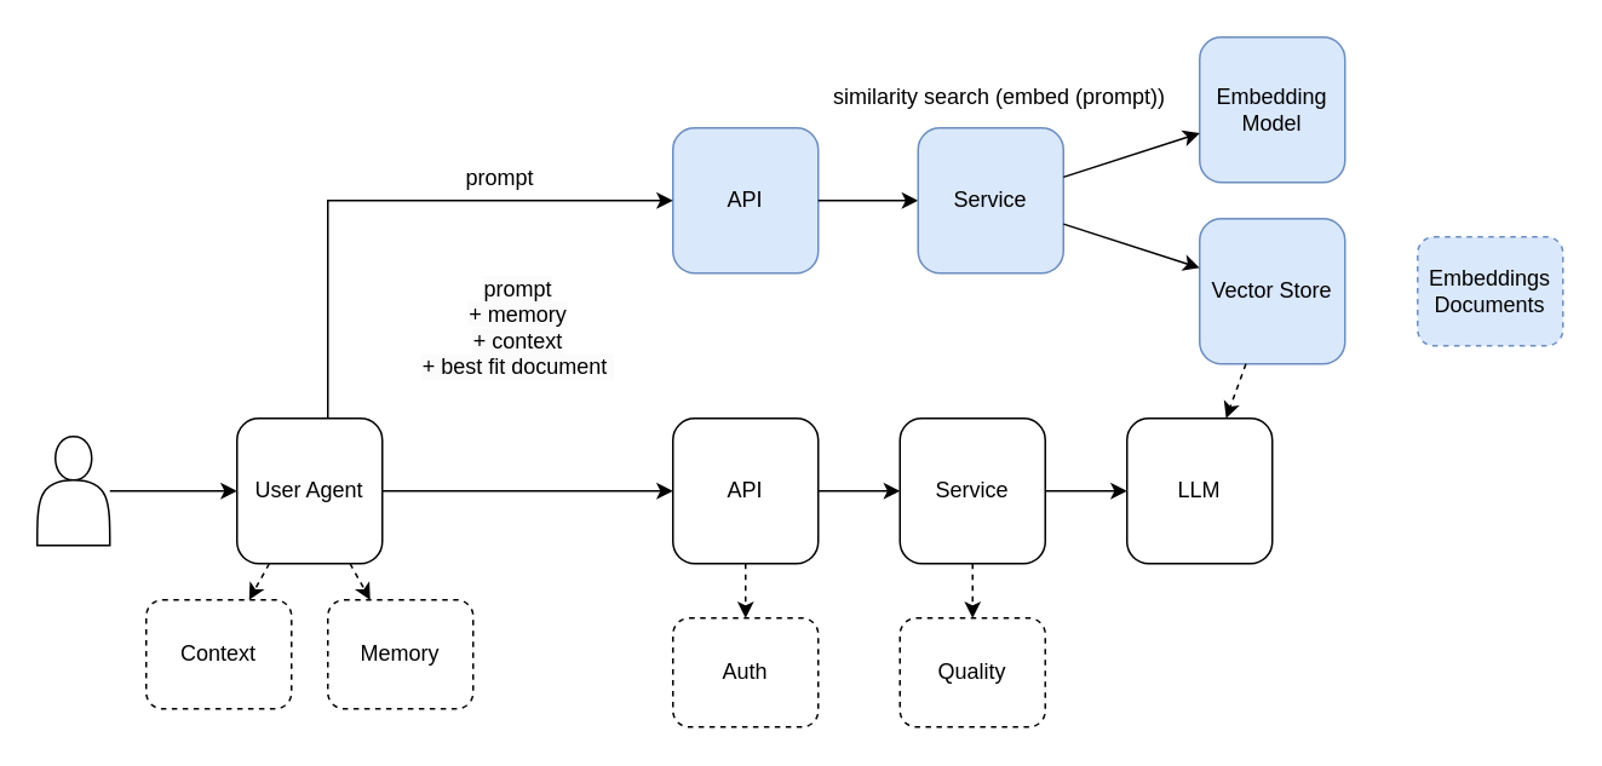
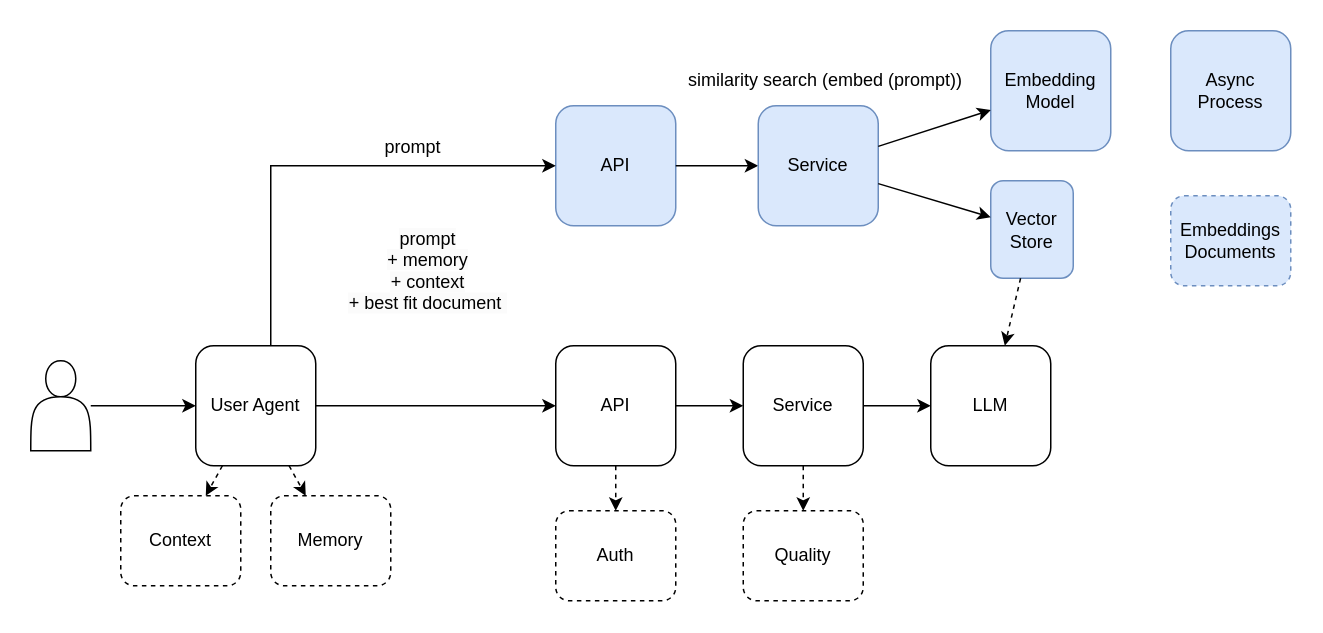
  <mxCell id="0" />
  <mxCell id="1" parent="0" />
  <mxCell id="2" value="" style="shape=actor;whiteSpace=wrap;html=1;" parent="1" vertex="1"><mxGeometry x="20" y="240" width="40" height="60" as="geometry" /></mxCell>
  <mxCell id="3" value="User Agent" style="rounded=1;whiteSpace=wrap;html=1;" parent="1" vertex="1"><mxGeometry x="130" y="230" width="80" height="80" as="geometry" /></mxCell>
  <mxCell id="4" value="API" style="rounded=1;whiteSpace=wrap;html=1;" parent="1" vertex="1"><mxGeometry x="370" y="230" width="80" height="80" as="geometry" /></mxCell>
  <mxCell id="5" value="LLM" style="rounded=1;whiteSpace=wrap;html=1;" parent="1" vertex="1"><mxGeometry x="620" y="230" width="80" height="80" as="geometry" /></mxCell>
  <mxCell id="6" value="Service" style="rounded=1;whiteSpace=wrap;html=1;" parent="1" vertex="1"><mxGeometry x="495" y="230" width="80" height="80" as="geometry" /></mxCell>
  <mxCell id="7" value="" style="endArrow=classic;html=1;rounded=0;" parent="1" source="2" target="3" edge="1"><mxGeometry width="50" height="50" relative="1" as="geometry"><mxPoint x="340" y="330" as="sourcePoint" /><mxPoint x="390" y="280" as="targetPoint" /></mxGeometry></mxCell>
  <mxCell id="8" value="" style="endArrow=classic;html=1;rounded=0;" parent="1" source="3" target="4" edge="1"><mxGeometry width="50" height="50" relative="1" as="geometry"><mxPoint x="140" y="280" as="sourcePoint" /><mxPoint x="180" y="280" as="targetPoint" /></mxGeometry></mxCell>
  <mxCell id="9" value="" style="endArrow=classic;html=1;rounded=0;" parent="1" source="4" target="6" edge="1"><mxGeometry width="50" height="50" relative="1" as="geometry"><mxPoint x="340" y="280" as="sourcePoint" /><mxPoint x="380" y="280" as="targetPoint" /></mxGeometry></mxCell>
  <mxCell id="10" value="" style="endArrow=classic;html=1;rounded=0;" parent="1" source="6" target="5" edge="1"><mxGeometry width="50" height="50" relative="1" as="geometry"><mxPoint x="460" y="280" as="sourcePoint" /><mxPoint x="505" y="280" as="targetPoint" /></mxGeometry></mxCell>
  <mxCell id="11" value="Memory" style="rounded=1;whiteSpace=wrap;html=1;dashed=1;" parent="1" vertex="1"><mxGeometry x="180" y="330" width="80" height="60" as="geometry" /></mxCell>
  <mxCell id="12" value="" style="endArrow=classic;html=1;rounded=0;entryX=0.5;entryY=0;entryDx=0;entryDy=0;strokeColor=none;" parent="1" source="3" target="11" edge="1"><mxGeometry width="50" height="50" relative="1" as="geometry"><mxPoint x="100" y="280" as="sourcePoint" /><mxPoint x="140" y="280" as="targetPoint" /></mxGeometry></mxCell>
  <mxCell id="13" value="" style="endArrow=classic;html=1;rounded=0;dashed=1;" parent="1" source="3" target="11" edge="1"><mxGeometry width="50" height="50" relative="1" as="geometry"><mxPoint x="100" y="280" as="sourcePoint" /><mxPoint x="140" y="280" as="targetPoint" /></mxGeometry></mxCell>
  <mxCell id="14" value="Auth" style="rounded=1;whiteSpace=wrap;html=1;dashed=1;" parent="1" vertex="1"><mxGeometry x="370" y="340" width="80" height="60" as="geometry" /></mxCell>
  <mxCell id="15" value="" style="endArrow=classic;html=1;rounded=0;dashed=1;" parent="1" source="4" target="14" edge="1"><mxGeometry width="50" height="50" relative="1" as="geometry"><mxPoint x="406.667" y="290" as="sourcePoint" /><mxPoint x="380" y="280" as="targetPoint" /></mxGeometry></mxCell>
  <mxCell id="16" value="Quality" style="rounded=1;whiteSpace=wrap;html=1;dashed=1;" parent="1" vertex="1"><mxGeometry x="495" y="340" width="80" height="60" as="geometry" /></mxCell>
  <mxCell id="17" value="" style="endArrow=classic;html=1;rounded=0;dashed=1;" parent="1" source="6" target="16" edge="1"><mxGeometry width="50" height="50" relative="1" as="geometry"><mxPoint x="500.001" y="280" as="sourcePoint" /><mxPoint x="516.43" y="290" as="targetPoint" /></mxGeometry></mxCell>
  <mxCell id="18" value="Context" style="rounded=1;whiteSpace=wrap;html=1;dashed=1;" parent="1" vertex="1"><mxGeometry x="80" y="330" width="80" height="60" as="geometry" /></mxCell>
  <mxCell id="19" value="" style="endArrow=classic;html=1;rounded=0;dashed=1;" parent="1" source="3" target="18" edge="1"><mxGeometry width="50" height="50" relative="1" as="geometry"><mxPoint x="180" y="320" as="sourcePoint" /><mxPoint x="180" y="400" as="targetPoint" /></mxGeometry></mxCell>
  <mxCell id="20" value="API" style="rounded=1;whiteSpace=wrap;html=1;fillColor=#dae8fc;strokeColor=#6c8ebf;" parent="1" vertex="1"><mxGeometry x="370" y="70" width="80" height="80" as="geometry" /></mxCell>
  <mxCell id="21" value="" style="endArrow=classic;html=1;rounded=0;edgeStyle=orthogonalEdgeStyle;" parent="1" source="3" target="20" edge="1"><mxGeometry width="50" height="50" relative="1" as="geometry"><mxPoint x="220" y="280" as="sourcePoint" /><mxPoint x="380" y="280" as="targetPoint" /><Array as="points"><mxPoint x="180" y="110" /></Array></mxGeometry></mxCell>
- <mxCell id="22" value="Vector Store" style="rounded=1;whiteSpace=wrap;html=1;fillColor=#dae8fc;strokeColor=#6c8ebf;" parent="1" vertex="1"><mxGeometry x="660" y="120" width="80" height="80" as="geometry" /></mxCell>
+ <mxCell id="22" value="Vector Store" style="rounded=1;whiteSpace=wrap;html=1;fillColor=#dae8fc;strokeColor=#6c8ebf;" parent="1" vertex="1"><mxGeometry x="660" y="120" width="55" height="65" as="geometry" /></mxCell>
  <mxCell id="23" value="Embeddings Documents" style="rounded=1;whiteSpace=wrap;html=1;dashed=1;fillColor=#dae8fc;strokeColor=#6c8ebf;" parent="1" vertex="1"><mxGeometry x="780" y="130" width="80" height="60" as="geometry" /></mxCell>
  <mxCell id="24" value="" style="endArrow=classic;html=1;rounded=0;dashed=1;" parent="1" source="22" target="5" edge="1"><mxGeometry width="50" height="50" relative="1" as="geometry"><mxPoint x="665" y="-10" as="sourcePoint" /><mxPoint x="665" y="20" as="targetPoint" /></mxGeometry></mxCell>
  <mxCell id="25" value="" style="endArrow=classic;html=1;rounded=0;exitX=1;exitY=0.5;exitDx=0;exitDy=0;entryX=0;entryY=0.5;entryDx=0;entryDy=0;" parent="1" source="20" target="28" edge="1"><mxGeometry width="50" height="50" relative="1" as="geometry"><mxPoint x="460" y="245" as="sourcePoint" /><mxPoint x="480" y="145" as="targetPoint" /></mxGeometry></mxCell>
  <mxCell id="26" value="&lt;span style=&quot;background-color: rgb(251, 251, 251);&quot;&gt;prompt&lt;/span&gt;&lt;br style=&quot;background-color: rgb(251, 251, 251);&quot;&gt;&lt;span style=&quot;background-color: rgb(251, 251, 251);&quot;&gt;+ memory&lt;/span&gt;&lt;br style=&quot;background-color: rgb(251, 251, 251);&quot;&gt;&lt;span style=&quot;background-color: rgb(251, 251, 251);&quot;&gt;+ context&lt;br&gt;+ best fit document&amp;nbsp;&lt;/span&gt;" style="text;html=1;align=center;verticalAlign=middle;whiteSpace=wrap;rounded=0;" parent="1" vertex="1"><mxGeometry x="210" y="165" width="150" height="30" as="geometry" /></mxCell>
  <mxCell id="27" value="prompt" style="text;html=1;align=center;verticalAlign=middle;whiteSpace=wrap;rounded=0;" parent="1" vertex="1"><mxGeometry x="200" y="85" width="150" height="25" as="geometry" /></mxCell>
  <mxCell id="28" value="Service" style="rounded=1;whiteSpace=wrap;html=1;fillColor=#dae8fc;strokeColor=#6c8ebf;" parent="1" vertex="1"><mxGeometry x="505" y="70" width="80" height="80" as="geometry" /></mxCell>
  <mxCell id="29" value="Embedding Model" style="rounded=1;whiteSpace=wrap;html=1;fillColor=#dae8fc;strokeColor=#6c8ebf;" parent="1" vertex="1"><mxGeometry x="660" y="20" width="80" height="80" as="geometry" /></mxCell>
  <mxCell id="30" value="" style="endArrow=classic;html=1;rounded=0;" parent="1" source="28" target="29" edge="1"><mxGeometry width="50" height="50" relative="1" as="geometry"><mxPoint x="460" y="120" as="sourcePoint" /><mxPoint x="515" y="120" as="targetPoint" /></mxGeometry></mxCell>
  <mxCell id="31" value="" style="endArrow=classic;html=1;rounded=0;" parent="1" source="28" target="22" edge="1"><mxGeometry width="50" height="50" relative="1" as="geometry"><mxPoint x="595" y="112" as="sourcePoint" /><mxPoint x="670" y="98" as="targetPoint" /></mxGeometry></mxCell>
  <mxCell id="32" value="similarity search (embed (prompt))" style="text;html=1;align=center;verticalAlign=middle;whiteSpace=wrap;rounded=0;" parent="1" vertex="1"><mxGeometry x="390" y="40" width="320" height="25" as="geometry" /></mxCell>
+ <mxCell id="33" value="Async Process" style="rounded=1;whiteSpace=wrap;html=1;fillColor=#dae8fc;strokeColor=#6c8ebf;" vertex="1" parent="1"><mxGeometry x="780" y="20" width="80" height="80" as="geometry" /></mxCell>
